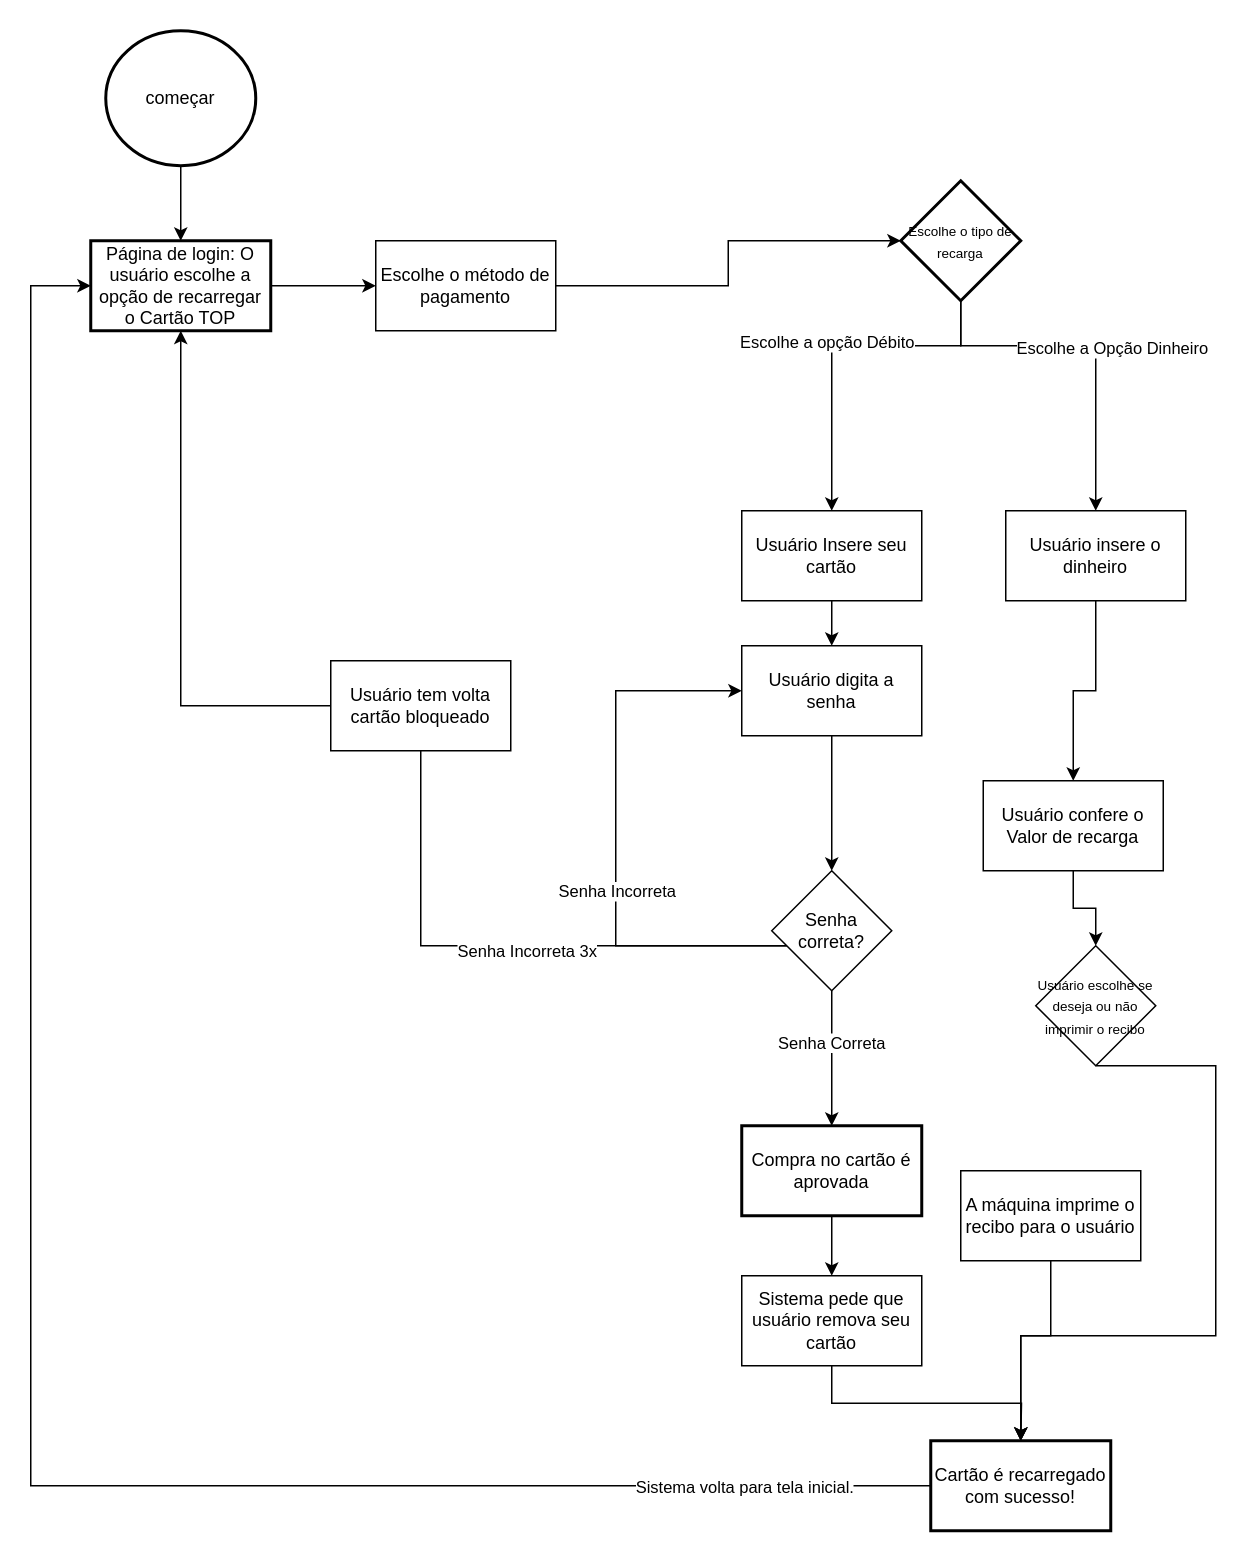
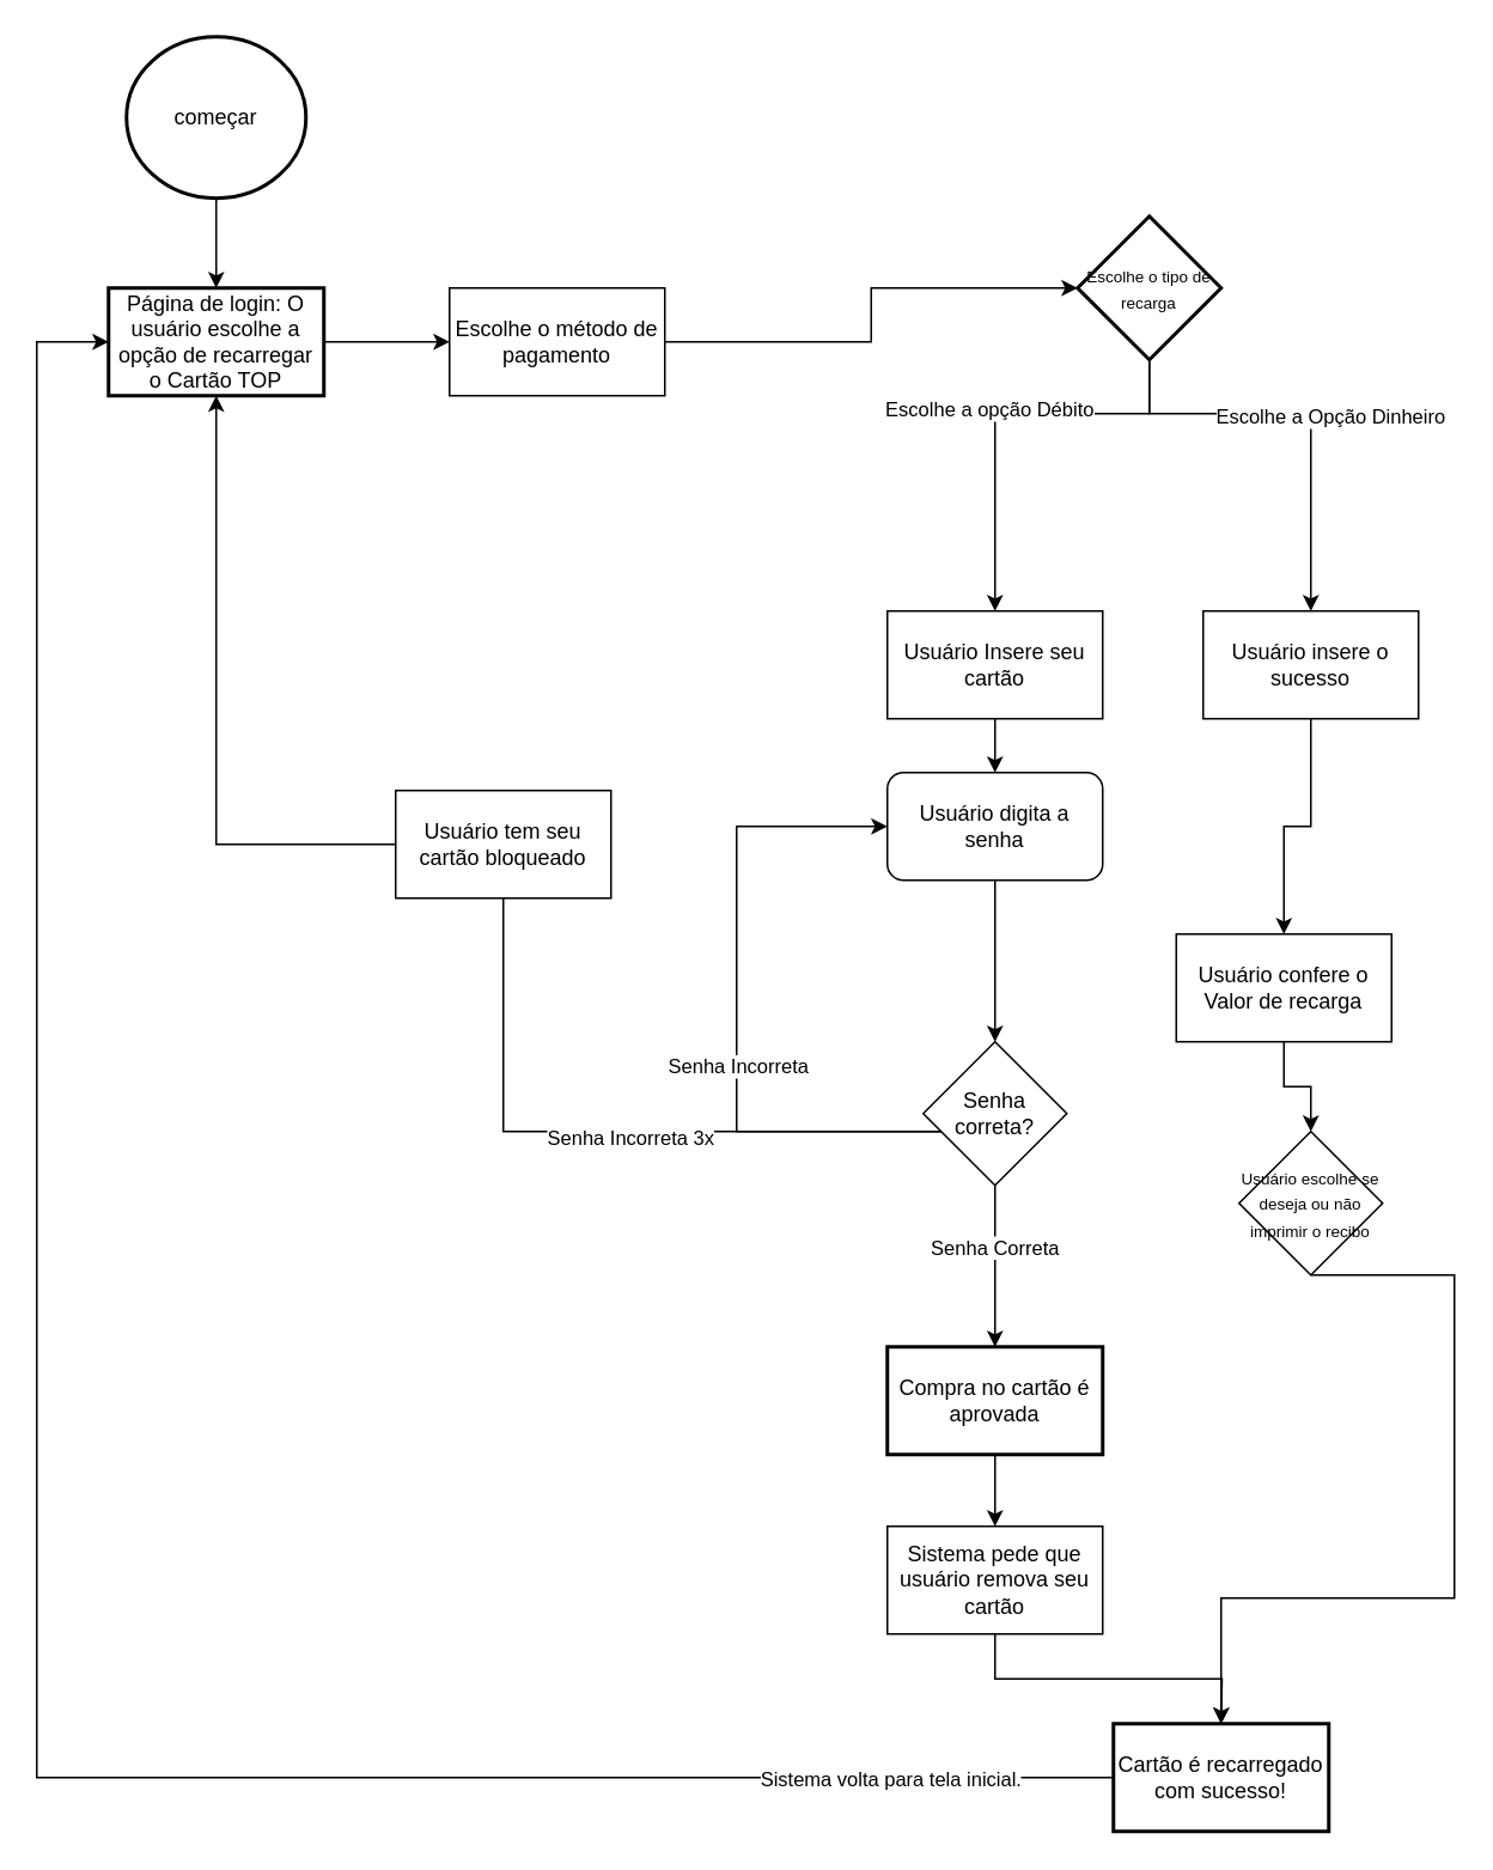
  <mxCell id="0" />
  <mxCell id="1" parent="0" />
  <mxCell id="2" value="" style="edgeStyle=orthogonalEdgeStyle;rounded=0;orthogonalLoop=1;jettySize=auto;html=1;" parent="1" source="3" target="5" edge="1"><mxGeometry relative="1" as="geometry" /></mxCell>
  <mxCell id="3" value="&lt;font style=&quot;vertical-align: inherit;&quot;&gt;&lt;font style=&quot;vertical-align: inherit;&quot;&gt;começar&lt;/font&gt;&lt;/font&gt;" style="strokeWidth=2;html=1;shape=mxgraph.flowchart.start_1;whiteSpace=wrap;" parent="1" vertex="1"><mxGeometry x="70" y="20" width="100" height="90" as="geometry" /></mxCell>
  <mxCell id="4" value="" style="edgeStyle=orthogonalEdgeStyle;rounded=0;orthogonalLoop=1;jettySize=auto;html=1;entryX=0;entryY=0.5;entryDx=0;entryDy=0;" parent="1" source="5" target="18" edge="1"><mxGeometry relative="1" as="geometry"><mxPoint x="200" y="240" as="targetPoint" /></mxGeometry></mxCell>
  <mxCell id="5" value="&lt;font style=&quot;vertical-align: inherit;&quot;&gt;&lt;font style=&quot;vertical-align: inherit;&quot;&gt;Página de login: O usuário escolhe a opção de recarregar o Cartão TOP&lt;/font&gt;&lt;/font&gt;" style="whiteSpace=wrap;html=1;strokeWidth=2;" parent="1" vertex="1"><mxGeometry x="60" y="160" width="120" height="60" as="geometry" /></mxCell>
  <mxCell id="6" value="" style="edgeStyle=orthogonalEdgeStyle;rounded=0;orthogonalLoop=1;jettySize=auto;html=1;entryX=0;entryY=0.5;entryDx=0;entryDy=0;exitX=1;exitY=0.5;exitDx=0;exitDy=0;" parent="1" source="18" target="11" edge="1"><mxGeometry relative="1" as="geometry"><mxPoint x="420" y="190" as="targetPoint" /></mxGeometry></mxCell>
  <mxCell id="7" style="edgeStyle=orthogonalEdgeStyle;rounded=0;orthogonalLoop=1;jettySize=auto;html=1;entryX=0.5;entryY=0;entryDx=0;entryDy=0;" edge="1" parent="1" source="11" target="32"><mxGeometry relative="1" as="geometry"><mxPoint x="730" y="260" as="targetPoint" /><Array as="points"><mxPoint x="640" y="230" /><mxPoint x="730" y="230" /></Array></mxGeometry></mxCell>
  <mxCell id="8" value="Escolhe a Opção Dinheiro" style="edgeLabel;html=1;align=center;verticalAlign=middle;resizable=0;points=[];" vertex="1" connectable="0" parent="7"><mxGeometry x="-0.102" y="-1" relative="1" as="geometry"><mxPoint x="27" as="offset" /></mxGeometry></mxCell>
  <mxCell id="9" style="edgeStyle=orthogonalEdgeStyle;rounded=0;orthogonalLoop=1;jettySize=auto;html=1;entryX=0.5;entryY=0;entryDx=0;entryDy=0;" edge="1" parent="1" source="11" target="36"><mxGeometry relative="1" as="geometry"><mxPoint x="500" y="310" as="targetPoint" /><Array as="points"><mxPoint x="640" y="230" /><mxPoint x="554" y="230" /></Array></mxGeometry></mxCell>
  <mxCell id="10" value="Escolhe a opção Débito" style="edgeLabel;html=1;align=center;verticalAlign=middle;resizable=0;points=[];" vertex="1" connectable="0" parent="9"><mxGeometry x="0.174" relative="1" as="geometry"><mxPoint x="-4" y="-20" as="offset" /></mxGeometry></mxCell>
  <mxCell id="11" value="&lt;font style=&quot;font-size: 9px;&quot;&gt;Escolhe o tipo de recarga&lt;/font&gt;" style="rhombus;whiteSpace=wrap;html=1;strokeWidth=2;" parent="1" vertex="1"><mxGeometry x="600" y="120" width="80" height="80" as="geometry" /></mxCell>
  <mxCell id="12" style="edgeStyle=orthogonalEdgeStyle;rounded=0;orthogonalLoop=1;jettySize=auto;html=1;exitX=0;exitY=0.5;exitDx=0;exitDy=0;" parent="1" source="17" edge="1"><mxGeometry relative="1" as="geometry"><mxPoint x="60" y="190" as="targetPoint" /><Array as="points"><mxPoint x="20" y="990" /><mxPoint x="20" y="190" /></Array><mxPoint x="190" y="990.034" as="sourcePoint" /></mxGeometry></mxCell>
  <mxCell id="13" value="Sistema volta para tela inicial." style="edgeLabel;html=1;align=center;verticalAlign=middle;resizable=0;points=[];" vertex="1" connectable="0" parent="12"><mxGeometry x="-0.795" relative="1" as="geometry"><mxPoint x="23" as="offset" /></mxGeometry></mxCell>
  <mxCell id="14" style="edgeStyle=orthogonalEdgeStyle;rounded=0;orthogonalLoop=1;jettySize=auto;html=1;exitX=0.5;exitY=1;exitDx=0;exitDy=0;" parent="1" source="21" edge="1"><mxGeometry relative="1" as="geometry"><mxPoint x="680" y="960" as="targetPoint" /></mxGeometry></mxCell>
  <mxCell id="15" value="" style="edgeStyle=orthogonalEdgeStyle;rounded=0;orthogonalLoop=1;jettySize=auto;html=1;" edge="1" parent="1" source="16" target="21"><mxGeometry relative="1" as="geometry" /></mxCell>
  <mxCell id="16" value="Compra no cartão é aprovada" style="whiteSpace=wrap;html=1;strokeWidth=2;" parent="1" vertex="1"><mxGeometry x="494" y="750" width="120" height="60" as="geometry" /></mxCell>
  <mxCell id="17" value="Cartão é recarregado com sucesso!" style="whiteSpace=wrap;html=1;strokeWidth=2;" parent="1" vertex="1"><mxGeometry x="620" y="960" width="120" height="60" as="geometry" /></mxCell>
  <mxCell id="18" value="Escolhe o método de pagamento" style="rounded=0;whiteSpace=wrap;html=1;" vertex="1" parent="1"><mxGeometry x="250" y="160" width="120" height="60" as="geometry" /></mxCell>
  <mxCell id="19" style="edgeStyle=orthogonalEdgeStyle;rounded=0;orthogonalLoop=1;jettySize=auto;html=1;entryX=0.5;entryY=0;entryDx=0;entryDy=0;" edge="1" parent="1" source="20" target="28"><mxGeometry relative="1" as="geometry" /></mxCell>
- <mxCell id="20" value="Usuário digita a senha" style="rounded=0;whiteSpace=wrap;html=1;" vertex="1" parent="1"><mxGeometry x="494" y="430" width="120" height="60" as="geometry" /></mxCell>
+ <mxCell id="20" value="Usuário digita a senha" style="whiteSpace=wrap;html=1;rounded=1;" vertex="1" parent="1"><mxGeometry x="494" y="430" width="120" height="60" as="geometry" /></mxCell>
  <mxCell id="21" value="Sistema pede que usuário remova seu cartão" style="rounded=0;whiteSpace=wrap;html=1;" vertex="1" parent="1"><mxGeometry x="494" y="850" width="120" height="60" as="geometry" /></mxCell>
  <mxCell id="22" style="edgeStyle=orthogonalEdgeStyle;rounded=0;orthogonalLoop=1;jettySize=auto;html=1;entryX=0;entryY=0.5;entryDx=0;entryDy=0;" edge="1" parent="1" source="28" target="20"><mxGeometry relative="1" as="geometry"><mxPoint x="470" y="440" as="targetPoint" /><Array as="points"><mxPoint x="410" y="630" /><mxPoint x="410" y="460" /><mxPoint x="450" y="460" /></Array></mxGeometry></mxCell>
  <mxCell id="23" value="Senha Incorreta" style="edgeLabel;html=1;align=center;verticalAlign=middle;resizable=0;points=[];" vertex="1" connectable="0" parent="22"><mxGeometry x="-0.182" relative="1" as="geometry"><mxPoint as="offset" /></mxGeometry></mxCell>
  <mxCell id="24" value="" style="edgeStyle=orthogonalEdgeStyle;rounded=0;orthogonalLoop=1;jettySize=auto;html=1;entryX=0.5;entryY=0;entryDx=0;entryDy=0;" edge="1" parent="1" source="28" target="16"><mxGeometry relative="1" as="geometry" /></mxCell>
  <mxCell id="25" value="Senha Correta" style="edgeLabel;html=1;align=center;verticalAlign=middle;resizable=0;points=[];" vertex="1" connectable="0" parent="24"><mxGeometry x="-0.255" y="-1" relative="1" as="geometry"><mxPoint as="offset" /></mxGeometry></mxCell>
  <mxCell id="26" style="edgeStyle=orthogonalEdgeStyle;rounded=0;orthogonalLoop=1;jettySize=auto;html=1;entryX=1;entryY=0.5;entryDx=0;entryDy=0;" edge="1" parent="1" source="28" target="30"><mxGeometry relative="1" as="geometry"><Array as="points"><mxPoint x="280" y="630" /><mxPoint x="280" y="470" /></Array></mxGeometry></mxCell>
  <mxCell id="27" value="Senha Incorreta 3x" style="edgeLabel;html=1;align=center;verticalAlign=middle;resizable=0;points=[];" vertex="1" connectable="0" parent="26"><mxGeometry x="-0.251" y="3" relative="1" as="geometry"><mxPoint as="offset" /></mxGeometry></mxCell>
  <mxCell id="28" value="Senha correta?" style="rhombus;whiteSpace=wrap;html=1;" vertex="1" parent="1"><mxGeometry x="514" y="580" width="80" height="80" as="geometry" /></mxCell>
  <mxCell id="29" style="edgeStyle=orthogonalEdgeStyle;rounded=0;orthogonalLoop=1;jettySize=auto;html=1;entryX=0.5;entryY=1;entryDx=0;entryDy=0;" edge="1" parent="1" source="30" target="5"><mxGeometry relative="1" as="geometry" /></mxCell>
- <mxCell id="30" value="Usuário tem volta cartão bloqueado" style="rounded=0;whiteSpace=wrap;html=1;" vertex="1" parent="1"><mxGeometry x="220" y="440" width="120" height="60" as="geometry" /></mxCell>
+ <mxCell id="30" value="Usuário tem seu cartão bloqueado" style="rounded=0;whiteSpace=wrap;html=1;" vertex="1" parent="1"><mxGeometry x="220" y="440" width="120" height="60" as="geometry" /></mxCell>
  <mxCell id="31" style="edgeStyle=orthogonalEdgeStyle;rounded=0;orthogonalLoop=1;jettySize=auto;html=1;entryX=0.5;entryY=0;entryDx=0;entryDy=0;" edge="1" parent="1" source="32" target="34"><mxGeometry relative="1" as="geometry" /></mxCell>
- <mxCell id="32" value="Usuário insere o dinheiro" style="rounded=0;whiteSpace=wrap;html=1;" vertex="1" parent="1"><mxGeometry x="670" y="340" width="120" height="60" as="geometry" /></mxCell>
+ <mxCell id="32" value="Usuário insere o sucesso" style="rounded=0;whiteSpace=wrap;html=1;" vertex="1" parent="1"><mxGeometry x="670" y="340" width="120" height="60" as="geometry" /></mxCell>
  <mxCell id="33" style="edgeStyle=orthogonalEdgeStyle;rounded=0;orthogonalLoop=1;jettySize=auto;html=1;entryX=0.5;entryY=0;entryDx=0;entryDy=0;" edge="1" parent="1" source="34" target="38"><mxGeometry relative="1" as="geometry" /></mxCell>
  <mxCell id="34" value="Usuário confere o Valor de recarga" style="rounded=0;whiteSpace=wrap;html=1;" vertex="1" parent="1"><mxGeometry x="655" y="520" width="120" height="60" as="geometry" /></mxCell>
  <mxCell id="35" value="" style="edgeStyle=orthogonalEdgeStyle;rounded=0;orthogonalLoop=1;jettySize=auto;html=1;entryX=0.5;entryY=0;entryDx=0;entryDy=0;" edge="1" parent="1" source="36" target="20"><mxGeometry relative="1" as="geometry" /></mxCell>
  <mxCell id="36" value="Usuário Insere seu cartão" style="rounded=0;whiteSpace=wrap;html=1;" vertex="1" parent="1"><mxGeometry x="494" y="340" width="120" height="60" as="geometry" /></mxCell>
  <mxCell id="37" style="edgeStyle=orthogonalEdgeStyle;rounded=0;orthogonalLoop=1;jettySize=auto;html=1;exitX=0.5;exitY=1;exitDx=0;exitDy=0;" edge="1" parent="1" source="38"><mxGeometry relative="1" as="geometry"><mxPoint x="680" y="960" as="targetPoint" /><Array as="points"><mxPoint x="810" y="710" /><mxPoint x="810" y="890" /><mxPoint x="680" y="890" /><mxPoint x="680" y="960" /></Array></mxGeometry></mxCell>
  <mxCell id="38" value="&lt;font style=&quot;font-size: 9px;&quot;&gt;Usuário escolhe se deseja ou não imprimir o recibo&lt;/font&gt;" style="rhombus;whiteSpace=wrap;html=1;" vertex="1" parent="1"><mxGeometry x="690" y="630" width="80" height="80" as="geometry" /></mxCell>
- <mxCell id="39" style="edgeStyle=orthogonalEdgeStyle;rounded=0;orthogonalLoop=1;jettySize=auto;html=1;entryX=0.5;entryY=0;entryDx=0;entryDy=0;" edge="1" parent="1" source="40" target="17"><mxGeometry relative="1" as="geometry"><Array as="points"><mxPoint x="700" y="890" /><mxPoint x="680" y="890" /></Array></mxGeometry></mxCell>
- <mxCell id="40" value="A máquina imprime o recibo para o usuário" style="rounded=0;whiteSpace=wrap;html=1;" vertex="1" parent="1"><mxGeometry x="640" y="780" width="120" height="60" as="geometry" /></mxCell>
